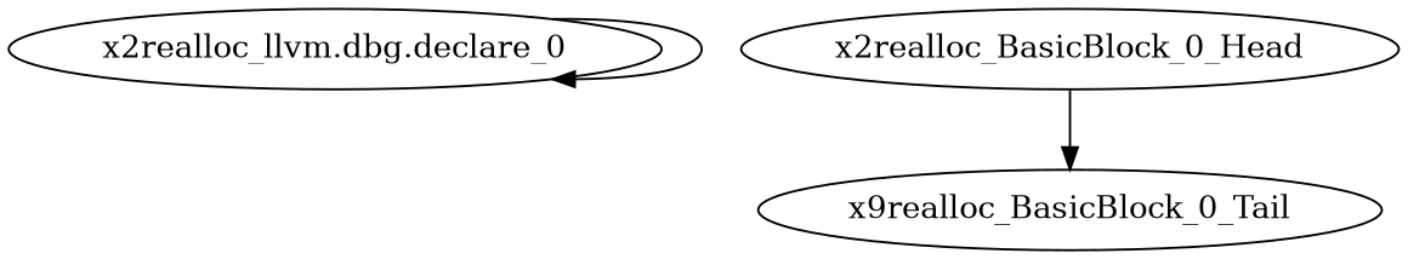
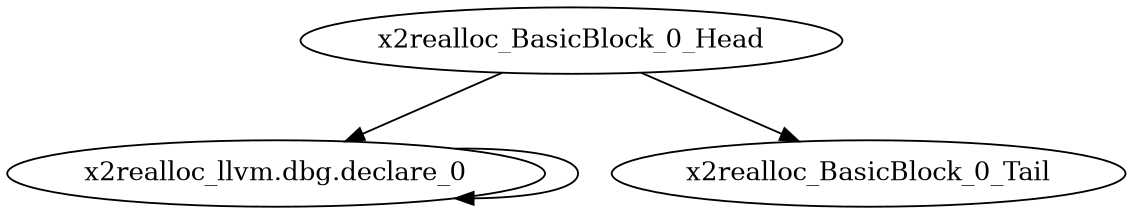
  digraph {
    "x2realloc_llvm.dbg.declare_0"
    x2realloc_BasicBlock_0_Head
-   x2realloc_BasicBlock_0_Tail [label=x9realloc_BasicBlock_0_Tail]
+   x2realloc_BasicBlock_0_Tail
    "x2realloc_llvm.dbg.declare_0" -> "x2realloc_llvm.dbg.declare_0"
+   x2realloc_BasicBlock_0_Head -> "x2realloc_llvm.dbg.declare_0"
    x2realloc_BasicBlock_0_Head -> x2realloc_BasicBlock_0_Tail
  }
